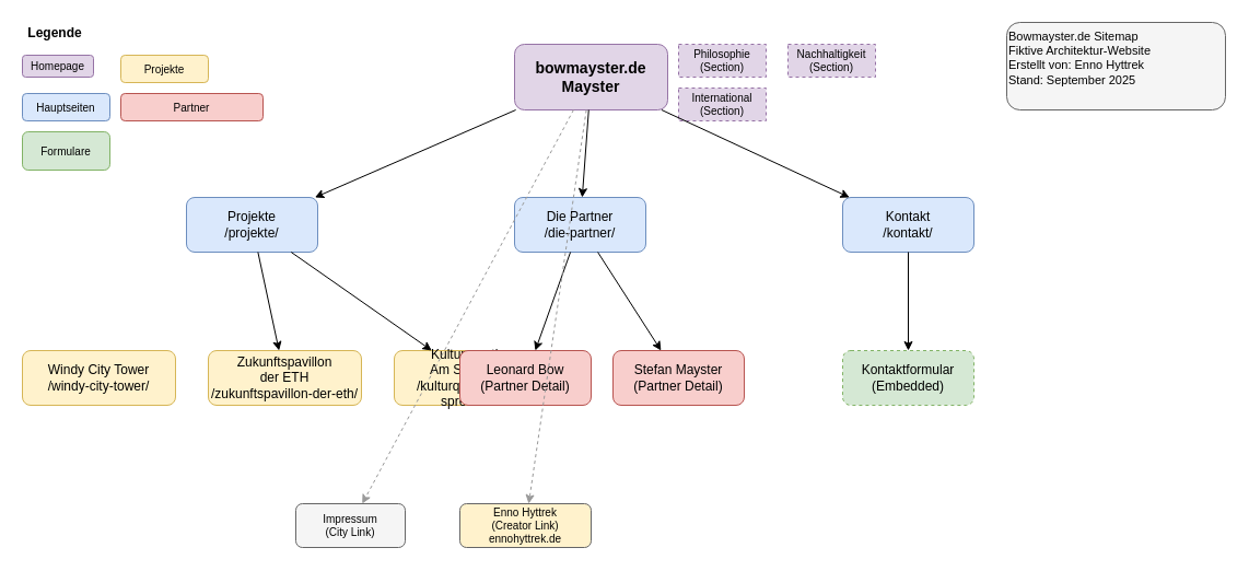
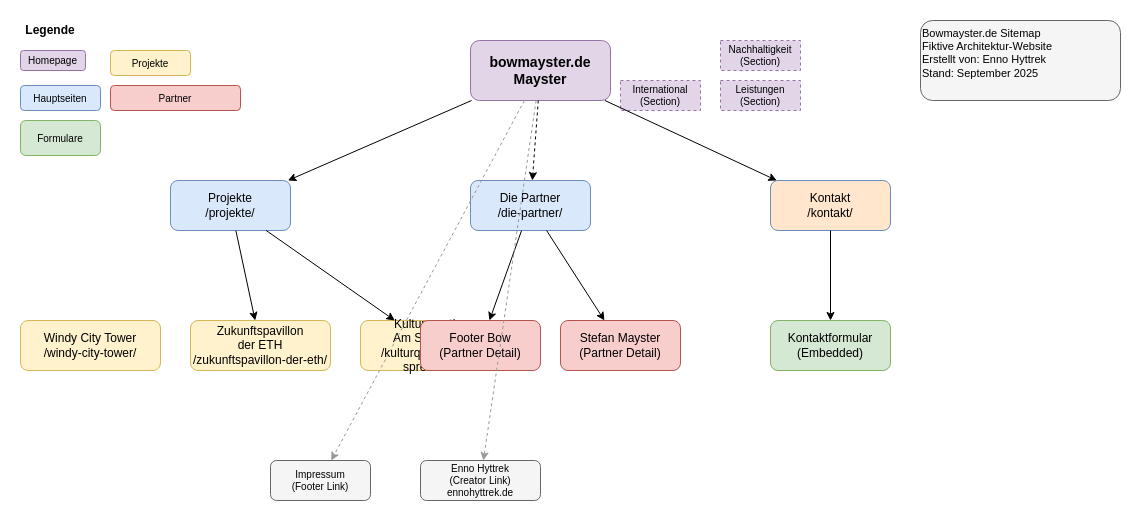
  <mxCell id="0" />
  <mxCell id="1" parent="0" />
  <mxCell id="2" value="bowmayster.de&#10;Mayster" style="rounded=1;whiteSpace=wrap;html=1;fillColor=#e1d5e7;strokeColor=#9673a6;fontStyle=1;fontSize=14;" parent="1" vertex="1"><mxGeometry x="470" y="40" width="140" height="60" as="geometry" /></mxCell>
  <mxCell id="3" value="Projekte&#10;/projekte/" style="rounded=1;whiteSpace=wrap;html=1;fillColor=#dae8fc;strokeColor=#6c8ebf;" parent="1" vertex="1"><mxGeometry x="170" y="180" width="120" height="50" as="geometry" /></mxCell>
  <mxCell id="4" value="Die Partner&#10;/die-partner/" style="rounded=1;whiteSpace=wrap;html=1;fillColor=#dae8fc;strokeColor=#6c8ebf;" parent="1" vertex="1"><mxGeometry x="470" y="180" width="120" height="50" as="geometry" /></mxCell>
- <mxCell id="5" value="Kontakt&#10;/kontakt/" style="rounded=1;whiteSpace=wrap;html=1;fillColor=#dae8fc;strokeColor=#6c8ebf;" parent="1" vertex="1"><mxGeometry x="770" y="180" width="120" height="50" as="geometry" /></mxCell>
+ <mxCell id="5" value="Kontakt&#10;/kontakt/" style="rounded=1;whiteSpace=wrap;html=1;fillColor=#ffe6cc;strokeColor=#6c8ebf;" parent="1" vertex="1"><mxGeometry x="770" y="180" width="120" height="50" as="geometry" /></mxCell>
  <mxCell id="6" value="Windy City Tower&#10;/windy-city-tower/" style="rounded=1;whiteSpace=wrap;html=1;fillColor=#fff2cc;strokeColor=#d6b656;" parent="1" vertex="1"><mxGeometry x="20" y="320" width="140" height="50" as="geometry" /></mxCell>
  <mxCell id="7" value="Zukunftspavillon&#10;der ETH&#10;/zukunftspavillon-der-eth/" style="rounded=1;whiteSpace=wrap;html=1;fillColor=#fff2cc;strokeColor=#d6b656;" parent="1" vertex="1"><mxGeometry x="190" y="320" width="140" height="50" as="geometry" /></mxCell>
  <mxCell id="8" value="Kulturquartier&#10;Am Spreeufer&#10;/kulturquartier-am-spreeufer/" style="rounded=1;whiteSpace=wrap;html=1;fillColor=#fff2cc;strokeColor=#d6b656;" parent="1" vertex="1"><mxGeometry x="360" y="320" width="140" height="50" as="geometry" /></mxCell>
- <mxCell id="9" value="Leonard Bow&#10;(Partner Detail)" style="rounded=1;whiteSpace=wrap;html=1;fillColor=#f8cecc;strokeColor=#b85450;" parent="1" vertex="1"><mxGeometry x="420" y="320" width="120" height="50" as="geometry" /></mxCell>
+ <mxCell id="9" value="Footer Bow&#10;(Partner Detail)" style="rounded=1;whiteSpace=wrap;html=1;fillColor=#f8cecc;strokeColor=#b85450;" parent="1" vertex="1"><mxGeometry x="420" y="320" width="120" height="50" as="geometry" /></mxCell>
  <mxCell id="10" value="Stefan Mayster&#10;(Partner Detail)" style="rounded=1;whiteSpace=wrap;html=1;fillColor=#f8cecc;strokeColor=#b85450;" parent="1" vertex="1"><mxGeometry x="560" y="320" width="120" height="50" as="geometry" /></mxCell>
- <mxCell id="11" value="Kontaktformular&#10;(Embedded)" style="rounded=1;whiteSpace=wrap;html=1;fillColor=#d5e8d4;strokeColor=#82b366;dashed=1;" parent="1" vertex="1"><mxGeometry x="770" y="320" width="120" height="50" as="geometry" /></mxCell>
- <mxCell id="12" value="Impressum&#10;(City Link)" style="rounded=1;whiteSpace=wrap;html=1;fillColor=#f5f5f5;strokeColor=#666666;fontSize=10;" parent="1" vertex="1"><mxGeometry x="270" y="460" width="100" height="40" as="geometry" /></mxCell>
- <mxCell id="13" value="Enno Hyttrek&#10;(Creator Link)&#10;ennohyttrek.de" style="rounded=1;whiteSpace=wrap;html=1;fillColor=#fff2cc;strokeColor=#666666;fontSize=10;" parent="1" vertex="1"><mxGeometry x="420" y="460" width="120" height="40" as="geometry" /></mxCell>
- <mxCell id="14" value="Philosophie&#10;(Section)" style="rounded=0;whiteSpace=wrap;html=1;fillColor=#e1d5e7;strokeColor=#9673a6;fontSize=10;dashed=1;" parent="1" vertex="1"><mxGeometry x="620" y="40" width="80" height="30" as="geometry" /></mxCell>
+ <mxCell id="11" value="Kontaktformular&#10;(Embedded)" style="rounded=1;whiteSpace=wrap;html=1;fillColor=#d5e8d4;strokeColor=#82b366;" parent="1" vertex="1"><mxGeometry x="770" y="320" width="120" height="50" as="geometry" /></mxCell>
+ <mxCell id="12" value="Impressum&#10;(Footer Link)" style="rounded=1;whiteSpace=wrap;html=1;fillColor=#f5f5f5;strokeColor=#666666;fontSize=10;" parent="1" vertex="1"><mxGeometry x="270" y="460" width="100" height="40" as="geometry" /></mxCell>
+ <mxCell id="13" value="Enno Hyttrek&#10;(Creator Link)&#10;ennohyttrek.de" style="rounded=1;whiteSpace=wrap;html=1;fillColor=#f5f5f5;strokeColor=#666666;fontSize=10;" parent="1" vertex="1"><mxGeometry x="420" y="460" width="120" height="40" as="geometry" /></mxCell>
  <mxCell id="15" value="International&#10;(Section)" style="rounded=0;whiteSpace=wrap;html=1;fillColor=#e1d5e7;strokeColor=#9673a6;fontSize=10;dashed=1;" parent="1" vertex="1"><mxGeometry x="620" y="80" width="80" height="30" as="geometry" /></mxCell>
  <mxCell id="16" value="Nachhaltigkeit&#10;(Section)" style="rounded=0;whiteSpace=wrap;html=1;fillColor=#e1d5e7;strokeColor=#9673a6;fontSize=10;dashed=1;" parent="1" vertex="1"><mxGeometry x="720" y="40" width="80" height="30" as="geometry" /></mxCell>
+ <mxCell id="17" value="Leistungen&#10;(Section)" style="rounded=0;whiteSpace=wrap;html=1;fillColor=#e1d5e7;strokeColor=#9673a6;fontSize=10;dashed=1;" parent="1" vertex="1"><mxGeometry x="720" y="80" width="80" height="30" as="geometry" /></mxCell>
  <mxCell id="18" parent="1" source="2" target="3" edge="1"><mxGeometry relative="1" as="geometry" /></mxCell>
- <mxCell id="19" parent="1" source="2" target="4" edge="1"><mxGeometry relative="1" as="geometry" /></mxCell>
+ <mxCell id="19" parent="1" source="2" target="4" edge="1" style="dashed=1;"><mxGeometry relative="1" as="geometry" /></mxCell>
  <mxCell id="20" parent="1" source="2" target="5" edge="1"><mxGeometry relative="1" as="geometry" /></mxCell>
  <mxCell id="21" parent="1" source="3" target="4" edge="1" style=";"><mxGeometry relative="1" as="geometry" /></mxCell>
  <mxCell id="22" parent="1" source="3" target="7" edge="1"><mxGeometry relative="1" as="geometry" /></mxCell>
  <mxCell id="23" parent="1" source="3" target="8" edge="1"><mxGeometry relative="1" as="geometry" /></mxCell>
  <mxCell id="24" parent="1" source="4" target="9" edge="1"><mxGeometry relative="1" as="geometry" /></mxCell>
  <mxCell id="25" parent="1" source="4" target="10" edge="1"><mxGeometry relative="1" as="geometry" /></mxCell>
  <mxCell id="26" parent="1" source="5" target="11" edge="1"><mxGeometry relative="1" as="geometry" /></mxCell>
  <mxCell id="27" style="dashed=1;strokeColor=#999999;" parent="1" source="2" target="12" edge="1"><mxGeometry relative="1" as="geometry" /></mxCell>
  <mxCell id="28" style="dashed=1;strokeColor=#999999;" parent="1" source="2" target="13" edge="1"><mxGeometry relative="1" as="geometry" /></mxCell>
  <mxCell id="29" value="Legende" style="text;html=1;strokeColor=none;fillColor=none;align=center;verticalAlign=middle;whiteSpace=wrap;rounded=0;fontStyle=1;" parent="1" vertex="1"><mxGeometry x="20" y="20" width="60" height="20" as="geometry" /></mxCell>
  <mxCell id="30" value="Homepage" style="rounded=1;whiteSpace=wrap;html=1;fillColor=#e1d5e7;strokeColor=#9673a6;fontSize=10;" parent="1" vertex="1"><mxGeometry x="20" y="50" width="65" height="20" as="geometry" /></mxCell>
  <mxCell id="31" value="Hauptseiten" style="rounded=1;whiteSpace=wrap;html=1;fillColor=#dae8fc;strokeColor=#6c8ebf;fontSize=10;" parent="1" vertex="1"><mxGeometry x="20" y="85" width="80" height="25" as="geometry" /></mxCell>
  <mxCell id="32" value="Projekte" style="rounded=1;whiteSpace=wrap;html=1;fillColor=#fff2cc;strokeColor=#d6b656;fontSize=10;" parent="1" vertex="1"><mxGeometry x="110" y="50" width="80" height="25" as="geometry" /></mxCell>
  <mxCell id="33" value="Partner" style="rounded=1;whiteSpace=wrap;html=1;fillColor=#f8cecc;strokeColor=#b85450;fontSize=10;" parent="1" vertex="1"><mxGeometry x="110" y="85" width="130" height="25" as="geometry" /></mxCell>
  <mxCell id="34" value="Formulare" style="rounded=1;whiteSpace=wrap;html=1;fillColor=#d5e8d4;strokeColor=#82b366;fontSize=10;" parent="1" vertex="1"><mxGeometry x="20" y="120" width="80" height="35" as="geometry" /></mxCell>
  <mxCell id="35" value="Bowmayster.de Sitemap&#10;Fiktive Architektur-Website&#10;Erstellt von: Enno Hyttrek&#10;Stand: September 2025" style="text;html=1;strokeColor=#666666;fillColor=#f5f5f5;align=left;verticalAlign=top;whiteSpace=wrap;rounded=1;fontSize=11;" parent="1" vertex="1"><mxGeometry x="920" y="20" width="200" height="80" as="geometry" /></mxCell>
